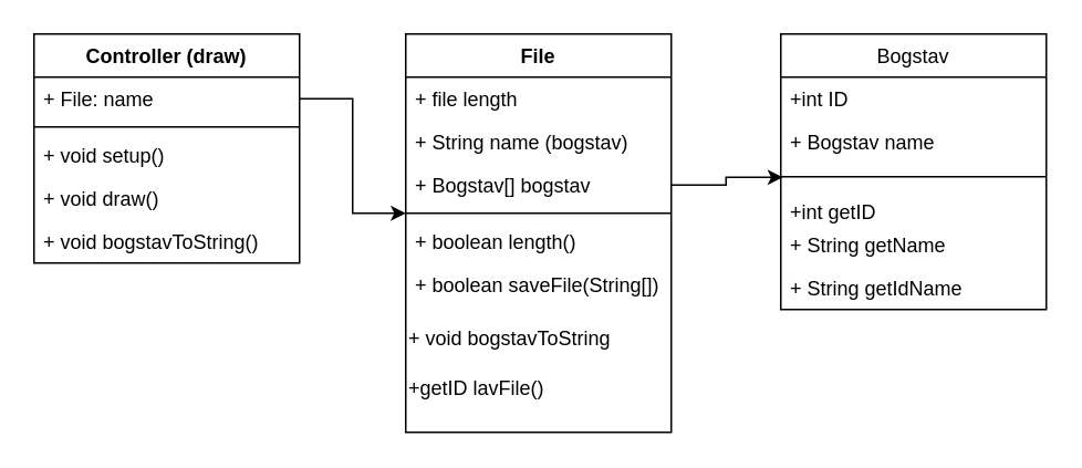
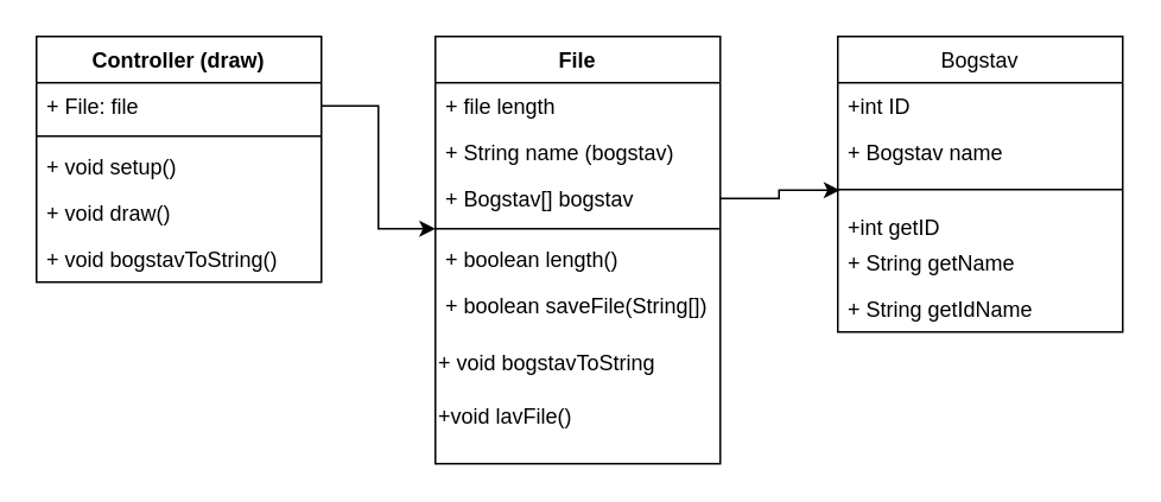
  <mxCell id="0" />
  <mxCell id="1" parent="0" />
  <mxCell id="2" value="File" style="swimlane;fontStyle=1;align=center;verticalAlign=top;childLayout=stackLayout;horizontal=1;startSize=26;horizontalStack=0;resizeParent=1;resizeParentMax=0;resizeLast=0;collapsible=1;marginBottom=0;whiteSpace=wrap;html=1;" vertex="1" parent="1"><mxGeometry x="244" y="20" width="160" height="240" as="geometry" /></mxCell>
  <mxCell id="3" value="+ file length" style="text;strokeColor=none;fillColor=none;align=left;verticalAlign=top;spacingLeft=4;spacingRight=4;overflow=hidden;rotatable=0;points=[[0,0.5],[1,0.5]];portConstraint=eastwest;whiteSpace=wrap;html=1;" vertex="1" parent="2"><mxGeometry y="26" width="160" height="26" as="geometry" /></mxCell>
  <mxCell id="4" value="+ String name (bogstav)" style="text;align=left;verticalAlign=top;spacingLeft=4;spacingRight=4;overflow=hidden;rotatable=0;points=[[0,0.5],[1,0.5]];portConstraint=eastwest;" vertex="1" parent="2"><mxGeometry y="52" width="160" height="26" as="geometry" /></mxCell>
  <mxCell id="5" value="+ Bogstav[] bogstav" style="text;align=left;verticalAlign=top;spacingLeft=4;spacingRight=4;overflow=hidden;rotatable=0;points=[[0,0.5],[1,0.5]];portConstraint=eastwest;rounded=0;shadow=0;html=0;" parent="2" vertex="1"><mxGeometry y="78" width="160" height="26" as="geometry" /></mxCell>
  <mxCell id="6" value="" style="line;strokeWidth=1;fillColor=none;align=left;verticalAlign=middle;spacingTop=-1;spacingLeft=3;spacingRight=3;rotatable=0;labelPosition=right;points=[];portConstraint=eastwest;strokeColor=inherit;" vertex="1" parent="2"><mxGeometry y="104" width="160" height="8" as="geometry" /></mxCell>
  <mxCell id="7" value="+ boolean length()" style="text;strokeColor=none;fillColor=none;align=left;verticalAlign=top;spacingLeft=4;spacingRight=4;overflow=hidden;rotatable=0;points=[[0,0.5],[1,0.5]];portConstraint=eastwest;whiteSpace=wrap;html=1;" vertex="1" parent="2"><mxGeometry y="112" width="160" height="26" as="geometry" /></mxCell>
  <mxCell id="8" value="+ boolean saveFile(String[])" style="text;strokeColor=none;fillColor=none;align=left;verticalAlign=top;spacingLeft=4;spacingRight=4;overflow=hidden;rotatable=0;points=[[0,0.5],[1,0.5]];portConstraint=eastwest;whiteSpace=wrap;html=1;" vertex="1" parent="2"><mxGeometry y="138" width="160" height="32" as="geometry" /></mxCell>
  <mxCell id="9" value="+ void bogstavToString" style="text;whiteSpace=wrap;html=1;" vertex="1" parent="2"><mxGeometry y="170" width="160" height="30" as="geometry" /></mxCell>
- <mxCell id="10" value="+getID lavFile()" style="text;whiteSpace=wrap;html=1;" vertex="1" parent="2"><mxGeometry y="200" width="160" height="40" as="geometry" /></mxCell>
+ <mxCell id="10" value="+void lavFile()" style="text;whiteSpace=wrap;html=1;" vertex="1" parent="2"><mxGeometry y="200" width="160" height="40" as="geometry" /></mxCell>
  <mxCell id="11" value="Bogstav" style="swimlane;fontStyle=0;align=center;verticalAlign=top;childLayout=stackLayout;horizontal=1;startSize=26;horizontalStack=0;resizeParent=1;resizeLast=0;collapsible=1;marginBottom=0;rounded=0;shadow=0;strokeWidth=1;" vertex="1" parent="1"><mxGeometry x="470" y="20" width="160" height="166" as="geometry"><mxRectangle x="340" y="380" width="170" height="26" as="alternateBounds" /></mxGeometry></mxCell>
  <mxCell id="12" value="+int ID" style="text;align=left;verticalAlign=top;spacingLeft=4;spacingRight=4;overflow=hidden;rotatable=0;points=[[0,0.5],[1,0.5]];portConstraint=eastwest;" vertex="1" parent="11"><mxGeometry y="26" width="160" height="26" as="geometry" /></mxCell>
  <mxCell id="13" value="+ Bogstav name&#10;" style="text;align=left;verticalAlign=top;spacingLeft=4;spacingRight=4;overflow=hidden;rotatable=0;points=[[0,0.5],[1,0.5]];portConstraint=eastwest;" vertex="1" parent="11"><mxGeometry y="52" width="160" height="26" as="geometry" /></mxCell>
  <mxCell id="14" value="" style="line;html=1;strokeWidth=1;align=left;verticalAlign=middle;spacingTop=-1;spacingLeft=3;spacingRight=3;rotatable=0;labelPosition=right;points=[];portConstraint=eastwest;" vertex="1" parent="11"><mxGeometry y="78" width="160" height="16" as="geometry" /></mxCell>
  <mxCell id="15" value="+int getID" style="text;align=left;verticalAlign=top;spacingLeft=4;spacingRight=4;overflow=hidden;rotatable=0;points=[[0,0.5],[1,0.5]];portConstraint=eastwest;" vertex="1" parent="11"><mxGeometry y="94" width="160" height="20" as="geometry" /></mxCell>
  <mxCell id="16" value="+ String getName" style="text;align=left;verticalAlign=top;spacingLeft=4;spacingRight=4;overflow=hidden;rotatable=0;points=[[0,0.5],[1,0.5]];portConstraint=eastwest;" vertex="1" parent="11"><mxGeometry y="114" width="160" height="26" as="geometry" /></mxCell>
  <mxCell id="17" value="+ String getIdName" style="text;align=left;verticalAlign=top;spacingLeft=4;spacingRight=4;overflow=hidden;rotatable=0;points=[[0,0.5],[1,0.5]];portConstraint=eastwest;" vertex="1" parent="11"><mxGeometry y="140" width="160" height="26" as="geometry" /></mxCell>
  <mxCell id="18" value="Controller (draw)" style="swimlane;fontStyle=1;align=center;verticalAlign=top;childLayout=stackLayout;horizontal=1;startSize=26;horizontalStack=0;resizeParent=1;resizeParentMax=0;resizeLast=0;collapsible=1;marginBottom=0;whiteSpace=wrap;html=1;" vertex="1" parent="1"><mxGeometry x="20" y="20" width="160" height="138" as="geometry" /></mxCell>
- <mxCell id="19" value="+ File: name" style="text;strokeColor=none;fillColor=none;align=left;verticalAlign=top;spacingLeft=4;spacingRight=4;overflow=hidden;rotatable=0;points=[[0,0.5],[1,0.5]];portConstraint=eastwest;whiteSpace=wrap;html=1;" vertex="1" parent="18"><mxGeometry y="26" width="160" height="26" as="geometry" /></mxCell>
+ <mxCell id="19" value="+ File: file" style="text;strokeColor=none;fillColor=none;align=left;verticalAlign=top;spacingLeft=4;spacingRight=4;overflow=hidden;rotatable=0;points=[[0,0.5],[1,0.5]];portConstraint=eastwest;whiteSpace=wrap;html=1;" vertex="1" parent="18"><mxGeometry y="26" width="160" height="26" as="geometry" /></mxCell>
  <mxCell id="20" value="" style="line;strokeWidth=1;fillColor=none;align=left;verticalAlign=middle;spacingTop=-1;spacingLeft=3;spacingRight=3;rotatable=0;labelPosition=right;points=[];portConstraint=eastwest;strokeColor=inherit;" vertex="1" parent="18"><mxGeometry y="52" width="160" height="8" as="geometry" /></mxCell>
  <mxCell id="21" value="+ void setup()" style="text;strokeColor=none;fillColor=none;align=left;verticalAlign=top;spacingLeft=4;spacingRight=4;overflow=hidden;rotatable=0;points=[[0,0.5],[1,0.5]];portConstraint=eastwest;whiteSpace=wrap;html=1;" vertex="1" parent="18"><mxGeometry y="60" width="160" height="26" as="geometry" /></mxCell>
  <mxCell id="22" value="+ void draw()" style="text;strokeColor=none;fillColor=none;align=left;verticalAlign=top;spacingLeft=4;spacingRight=4;overflow=hidden;rotatable=0;points=[[0,0.5],[1,0.5]];portConstraint=eastwest;whiteSpace=wrap;html=1;" vertex="1" parent="18"><mxGeometry y="86" width="160" height="26" as="geometry" /></mxCell>
  <mxCell id="23" value="+ void bogstavToString()" style="text;strokeColor=none;fillColor=none;align=left;verticalAlign=top;spacingLeft=4;spacingRight=4;overflow=hidden;rotatable=0;points=[[0,0.5],[1,0.5]];portConstraint=eastwest;whiteSpace=wrap;html=1;" vertex="1" parent="18"><mxGeometry y="112" width="160" height="26" as="geometry" /></mxCell>
  <mxCell id="24" value="" style="edgeStyle=orthogonalEdgeStyle;rounded=0;orthogonalLoop=1;jettySize=auto;html=1;" edge="1" parent="1" source="19" target="6"><mxGeometry relative="1" as="geometry" /></mxCell>
  <mxCell id="25" value="" style="edgeStyle=orthogonalEdgeStyle;rounded=0;orthogonalLoop=1;jettySize=auto;html=1;entryX=0.007;entryY=0.521;entryDx=0;entryDy=0;entryPerimeter=0;" edge="1" parent="1" source="5" target="14"><mxGeometry relative="1" as="geometry" /></mxCell>
